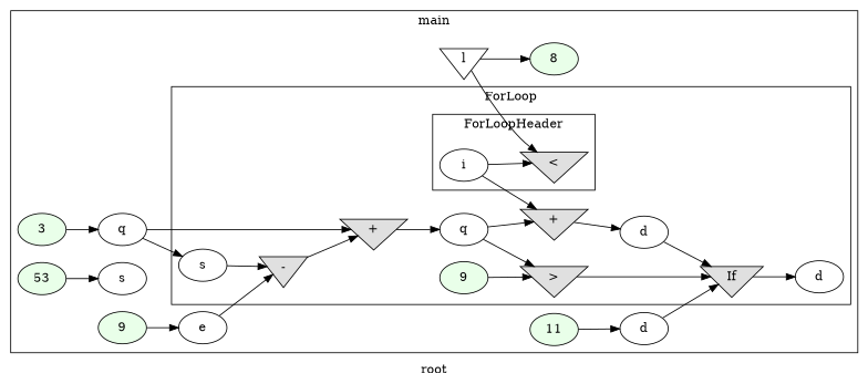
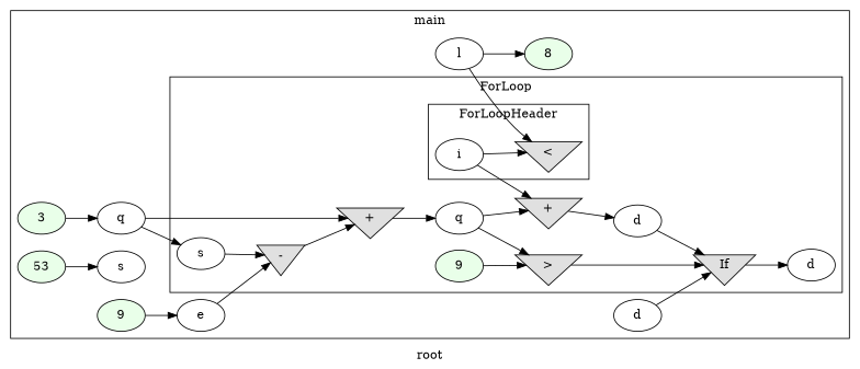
  digraph {
    label=root
    rankdir=LR
    node [style=filled]
    n1 [label=i startingline=9 style=""]
    n2 [fillcolor="#E0E0E0" label="<" shape=invtriangle startinglines=9]
    n3 [label=s startingline=11 style=""]
    n4 [fillcolor="#E0E0E0" label="-" shape=invtriangle startinglines=12]
    n5 [fillcolor="#E0E0E0" label="+" shape=invtriangle startinglines=12]
    n6 [label=q startingline=12 style=""]
    n7 [fillcolor="#E9FFE9" label=9 startinglines=13]
    n8 [fillcolor="#E0E0E0" label=">" shape=invtriangle startinglines=13]
    n9 [fillcolor="#E0E0E0" label="+" shape=invtriangle startinglines=15]
    n10 [label=d startingline=15 style=""]
    n11 [fillcolor="#E0E0E0" label=If shape=invtriangle startinglines=15]
    n12 [label=d startingline=15 style=""]
    n13 [fillcolor="#E9FFE9" label=8 startinglines=3]
-   n14 [label=l startingline=3 shape=invtriangle style=""]
+   n14 [label=l startingline=3 style=""]
    n15 [fillcolor="#E9FFE9" label=3 startinglines=5]
    n16 [label=q startingline=5 style=""]
    n17 [fillcolor="#E9FFE9" label=53 startinglines=6]
    n18 [label=s startingline=6 style=""]
    n19 [fillcolor="#E9FFE9" label=9 startinglines=7]
    n20 [label=e startingline=7 style=""]
-   n21 [fillcolor="#E9FFE9" label=11 startinglines=8]
    n22 [label=d startingline=8 style=""]
    subgraph cluster_1 {
      label=main
      parent=G
      startinglines="2_2"
      n13
      n14
      n15
      n16
      n17
      n18
      n19
      n20
-     n21
      n22
      subgraph cluster_2 {
        label=ForLoop
        parent=cluster_1
        startinglines="7_8_9"
        n3
        n4
        n5
        n6
        n7
        n8
        n9
        n10
        n11
        n12
        subgraph cluster_3 {
          label=ForLoopHeader
          parent=cluster_2
          startinglines="7_8_9"
          n1
          n2
        }
      }
    }
    n1 -> n2
    n1 -> n9
    n3 -> n4
    n4 -> n5
    n5 -> n6
    n6 -> n8
    n6 -> n9
    n7 -> n8
    n8 -> n11
    n9 -> n10
    n10 -> n11
    n11 -> n12
    n14 -> n2
    n14 -> n13
    n15 -> n16
    n16 -> n3
    n16 -> n5
    n17 -> n18
    n19 -> n20
    n20 -> n4
-   n21 -> n22
    n22 -> n11
  }
